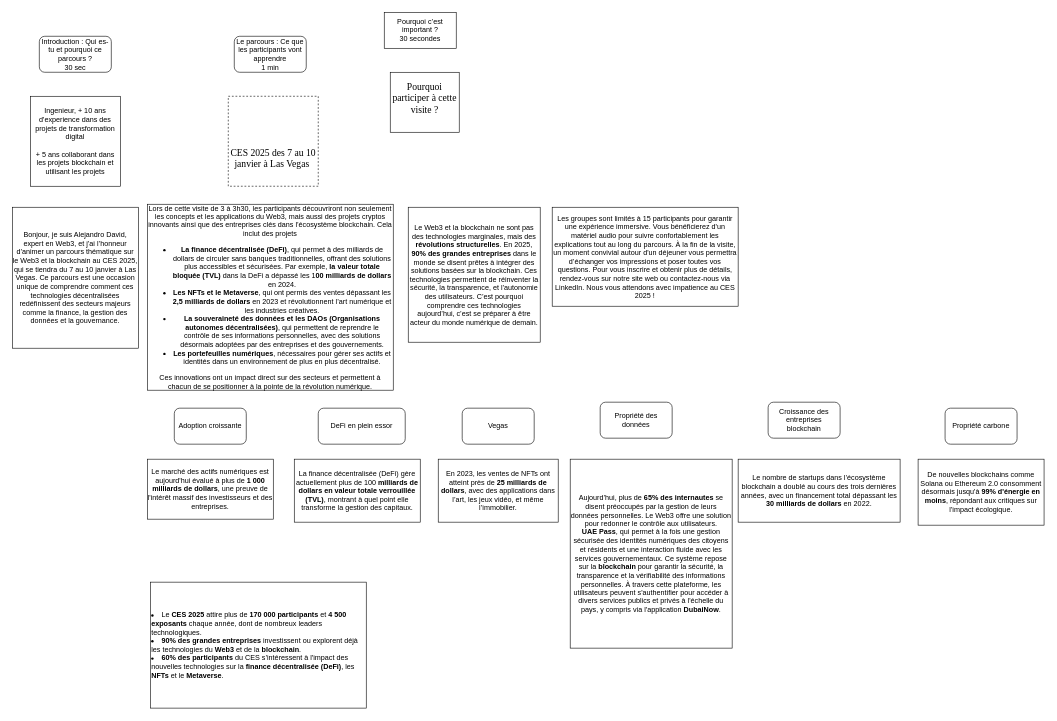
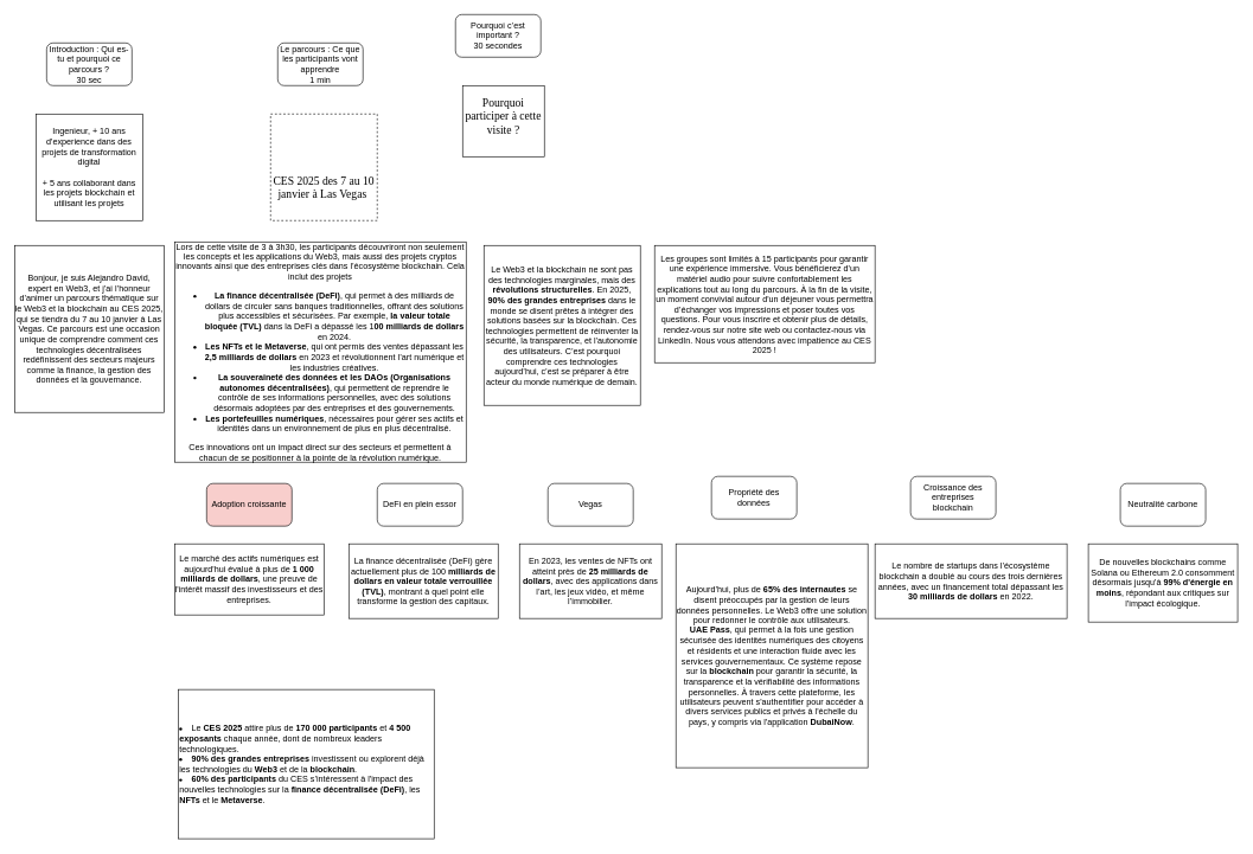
  <mxCell id="0" />
  <mxCell id="1" parent="0" />
  <mxCell id="2" value="Introduction : Qui es-tu et pourquoi ce parcours ?&lt;div&gt;30 sec&lt;/div&gt;" style="rounded=1;whiteSpace=wrap;html=1;" vertex="1" parent="1"><mxGeometry x="65" y="60" width="120" height="60" as="geometry" /></mxCell>
  <mxCell id="3" value="Ingenieur, + 10 ans d'experience dans des projets de transformation digital&lt;div&gt;&lt;br&gt;&lt;/div&gt;&lt;div&gt;+ 5 ans collaborant dans les projets blockchain et utilisant les projets&lt;/div&gt;" style="rounded=0;whiteSpace=wrap;html=1;" vertex="1" parent="1"><mxGeometry x="50" y="160" width="150" height="150" as="geometry" /></mxCell>
  <mxCell id="4" value="&lt;br/&gt;&#09;&#09;&lt;br/&gt;&#09;&lt;br/&gt;&#09;&lt;br/&gt;&#09;&#09;&lt;div title=&quot;Page 1&quot; class=&quot;page&quot;&gt;&lt;br/&gt;&#09;&#09;&#09;&lt;div class=&quot;layoutArea&quot;&gt;&lt;br/&gt;&#09;&#09;&#09;&#09;&lt;div class=&quot;column&quot;&gt;&lt;br/&gt;&#09;&#09;&#09;&#09;&#09;&lt;p&gt;&lt;span style=&quot;font-size: 12.0pt; font-family: 'Aptos'&quot;&gt;CES 2025 des 7 au 10 janvier à Las Vegas&amp;nbsp;&lt;/span&gt;&lt;/p&gt;&lt;br/&gt;&#09;&#09;&#09;&#09;&lt;/div&gt;&lt;br/&gt;&#09;&#09;&#09;&lt;/div&gt;&lt;br/&gt;&#09;&#09;&lt;/div&gt;" style="rounded=0;whiteSpace=wrap;html=1;dashed=1;" vertex="1" parent="1"><mxGeometry x="380" y="160" width="150" height="150" as="geometry" /></mxCell>
  <mxCell id="5" value="&#10;&lt;span style=&quot;white-space: pre;&quot;&gt;&amp;nbsp;&amp;nbsp;&amp;nbsp;&amp;nbsp;&lt;/span&gt;&lt;span style=&quot;white-space: pre;&quot;&gt;&amp;nbsp;&amp;nbsp;&amp;nbsp;&amp;nbsp;&lt;/span&gt;&lt;div title=&quot;Page 1&quot; class=&quot;page&quot;&gt;&#10;&lt;span style=&quot;white-space: pre;&quot;&gt;&amp;nbsp;&amp;nbsp;&amp;nbsp;&amp;nbsp;&lt;/span&gt;&lt;span style=&quot;white-space: pre;&quot;&gt;&amp;nbsp;&amp;nbsp;&amp;nbsp;&amp;nbsp;&lt;/span&gt;&lt;span style=&quot;white-space: pre;&quot;&gt;&amp;nbsp;&amp;nbsp;&amp;nbsp;&amp;nbsp;&lt;/span&gt;&lt;div class=&quot;layoutArea&quot;&gt;&#10;&lt;span style=&quot;white-space: pre;&quot;&gt;&amp;nbsp;&amp;nbsp;&amp;nbsp;&amp;nbsp;&lt;/span&gt;&lt;span style=&quot;white-space: pre;&quot;&gt;&amp;nbsp;&amp;nbsp;&amp;nbsp;&amp;nbsp;&lt;/span&gt;&lt;span style=&quot;white-space: pre;&quot;&gt;&amp;nbsp;&amp;nbsp;&amp;nbsp;&amp;nbsp;&lt;/span&gt;&lt;span style=&quot;white-space: pre;&quot;&gt;&amp;nbsp;&amp;nbsp;&amp;nbsp;&amp;nbsp;&lt;/span&gt;&lt;div class=&quot;column&quot;&gt;&#10;&lt;span style=&quot;white-space: pre;&quot;&gt;&amp;nbsp;&amp;nbsp;&amp;nbsp;&amp;nbsp;&lt;/span&gt;&lt;span style=&quot;white-space: pre;&quot;&gt;&amp;nbsp;&amp;nbsp;&amp;nbsp;&amp;nbsp;&lt;/span&gt;&lt;span style=&quot;white-space: pre;&quot;&gt;&amp;nbsp;&amp;nbsp;&amp;nbsp;&amp;nbsp;&lt;/span&gt;&lt;span style=&quot;white-space: pre;&quot;&gt;&amp;nbsp;&amp;nbsp;&amp;nbsp;&amp;nbsp;&lt;/span&gt;&lt;span style=&quot;white-space: pre;&quot;&gt;&amp;nbsp;&amp;nbsp;&amp;nbsp;&amp;nbsp;&lt;/span&gt;&lt;p&gt;&lt;span style=&quot;font-size: 12.0pt; font-family: 'Aptos'&quot;&gt;Pourquoi participer à cette visite&lt;/span&gt;&lt;span style=&quot;font-size: 12.0pt; font-family: 'ArialMT'&quot;&gt; &lt;/span&gt;&lt;span style=&quot;font-size: 12.0pt; font-family: 'Aptos'&quot;&gt;?&#10;&lt;/span&gt;&lt;/p&gt;&#10;&lt;span style=&quot;white-space: pre;&quot;&gt;&amp;nbsp;&amp;nbsp;&amp;nbsp;&amp;nbsp;&lt;/span&gt;&lt;span style=&quot;white-space: pre;&quot;&gt;&amp;nbsp;&amp;nbsp;&amp;nbsp;&amp;nbsp;&lt;/span&gt;&lt;span style=&quot;white-space: pre;&quot;&gt;&amp;nbsp;&amp;nbsp;&amp;nbsp;&amp;nbsp;&lt;/span&gt;&lt;span style=&quot;white-space: pre;&quot;&gt;&amp;nbsp;&amp;nbsp;&amp;nbsp;&amp;nbsp;&lt;/span&gt;&lt;/div&gt;&#10;&lt;span style=&quot;white-space: pre;&quot;&gt;&amp;nbsp;&amp;nbsp;&amp;nbsp;&amp;nbsp;&lt;/span&gt;&lt;span style=&quot;white-space: pre;&quot;&gt;&amp;nbsp;&amp;nbsp;&amp;nbsp;&amp;nbsp;&lt;/span&gt;&lt;span style=&quot;white-space: pre;&quot;&gt;&amp;nbsp;&amp;nbsp;&amp;nbsp;&amp;nbsp;&lt;/span&gt;&lt;/div&gt;&#10;&lt;span style=&quot;white-space: pre;&quot;&gt;&amp;nbsp;&amp;nbsp;&amp;nbsp;&amp;nbsp;&lt;/span&gt;&lt;span style=&quot;white-space: pre;&quot;&gt;&amp;nbsp;&amp;nbsp;&amp;nbsp;&amp;nbsp;&lt;/span&gt;&lt;/div&gt;&#10;&lt;span style=&quot;white-space: pre;&quot;&gt;&amp;nbsp;&amp;nbsp;&amp;nbsp;&amp;nbsp;&lt;/span&gt;&#10;" style="rounded=0;whiteSpace=wrap;html=1;" vertex="1" parent="1"><mxGeometry x="650" y="120" width="115" height="100" as="geometry" /></mxCell>
  <mxCell id="6" value="Le parcours : Ce que les participants vont apprendre&lt;div&gt;1 min&lt;/div&gt;" style="rounded=1;whiteSpace=wrap;html=1;" vertex="1" parent="1"><mxGeometry x="390" y="60" width="120" height="60" as="geometry" /></mxCell>
- <mxCell id="7" value="Pourquoi c’est important ?&lt;div&gt;30 secondes&lt;/div&gt;" style="whiteSpace=wrap;html=1;rounded=0;" vertex="1" parent="1"><mxGeometry x="640" y="20" width="120" height="60" as="geometry" /></mxCell>
- <mxCell id="8" value="Adoption croissante" style="rounded=1;whiteSpace=wrap;html=1;" vertex="1" parent="1"><mxGeometry x="290" y="680" width="120" height="60" as="geometry" /></mxCell>
+ <mxCell id="7" value="Pourquoi c’est important ?&lt;div&gt;30 secondes&lt;/div&gt;" style="rounded=1;whiteSpace=wrap;html=1;" vertex="1" parent="1"><mxGeometry x="640" y="20" width="120" height="60" as="geometry" /></mxCell>
+ <mxCell id="8" value="Adoption croissante" style="rounded=1;whiteSpace=wrap;html=1;fillColor=#f8cecc;" vertex="1" parent="1"><mxGeometry x="290" y="680" width="120" height="60" as="geometry" /></mxCell>
  <mxCell id="9" value="&lt;meta charset=&quot;utf-8&quot;&gt;Le marché des actifs numériques est aujourd'hui évalué à plus de &lt;strong&gt;1 000 milliards de dollars&lt;/strong&gt;, une preuve de l'intérêt massif des investisseurs et des entreprises." style="rounded=0;whiteSpace=wrap;html=1;" vertex="1" parent="1"><mxGeometry x="245" y="765" width="210" height="100" as="geometry" /></mxCell>
  <mxCell id="10" value="La finance décentralisée (DeFi) gère actuellement plus de 100&lt;strong&gt;&amp;nbsp;milliards de dollars en valeur totale verrouillée (TVL)&lt;/strong&gt;, montrant à quel point elle transforme la gestion des capitaux." style="rounded=0;whiteSpace=wrap;html=1;" vertex="1" parent="1"><mxGeometry x="490" y="765" width="210" height="105" as="geometry" /></mxCell>
  <mxCell id="11" value="&lt;meta charset=&quot;utf-8&quot;&gt;En 2023, les ventes de NFTs ont atteint près de &lt;strong&gt;25 milliards de dollars&lt;/strong&gt;, avec des applications dans l’art, les jeux vidéo, et même l’immobilier." style="rounded=0;whiteSpace=wrap;html=1;" vertex="1" parent="1"><mxGeometry x="730" y="765" width="200" height="105" as="geometry" /></mxCell>
  <mxCell id="12" value="Aujourd’hui, plus de &lt;strong&gt;65% des internautes&lt;/strong&gt; se disent préoccupés par la gestion de leurs données personnelles. Le Web3 offre une solution pour redonner le contrôle aux utilisateurs.&lt;div&gt;&lt;strong&gt;UAE Pass&lt;/strong&gt;, qui permet à la fois une gestion sécurisée des identités numériques des citoyens et résidents et une interaction fluide avec les services gouvernementaux. Ce système repose sur la &lt;strong&gt;blockchain&lt;/strong&gt; pour garantir la sécurité, la transparence et la vérifiabilité des informations personnelles. À travers cette plateforme, les utilisateurs peuvent s'authentifier pour accéder à divers services publics et privés à l'échelle du pays, y compris via l'application &lt;strong&gt;DubaiNow&lt;/strong&gt;.&lt;/div&gt;" style="rounded=0;whiteSpace=wrap;html=1;" vertex="1" parent="1"><mxGeometry x="950" y="765" width="270" height="315" as="geometry" /></mxCell>
  <mxCell id="13" value="&lt;meta charset=&quot;utf-8&quot;&gt;Le nombre de startups dans l’écosystème blockchain a doublé au cours des trois dernières années, avec un financement total dépassant les &lt;strong&gt;30 milliards de dollars&lt;/strong&gt; en 2022." style="rounded=0;whiteSpace=wrap;html=1;" vertex="1" parent="1"><mxGeometry x="1230" y="765" width="270" height="105" as="geometry" /></mxCell>
  <mxCell id="14" value="&lt;meta charset=&quot;utf-8&quot;&gt;De nouvelles blockchains comme Solana ou Ethereum 2.0 consomment désormais jusqu'à &lt;strong&gt;99% d'énergie en moins&lt;/strong&gt;, répondant aux critiques sur l’impact écologique." style="rounded=0;whiteSpace=wrap;html=1;" vertex="1" parent="1"><mxGeometry x="1530" y="765" width="210" height="110" as="geometry" /></mxCell>
- <mxCell id="15" value="&lt;meta charset=&quot;utf-8&quot;&gt;DeFi en plein essor" style="rounded=1;whiteSpace=wrap;html=1;" vertex="1" parent="1"><mxGeometry x="530" y="680" width="145" height="60" as="geometry" /></mxCell>
+ <mxCell id="15" value="&lt;meta charset=&quot;utf-8&quot;&gt;DeFi en plein essor" style="rounded=1;whiteSpace=wrap;html=1;" vertex="1" parent="1"><mxGeometry x="530" y="680" width="120" height="60" as="geometry" /></mxCell>
  <mxCell id="16" value="&lt;meta charset=&quot;utf-8&quot;&gt;Vegas" style="rounded=1;whiteSpace=wrap;html=1;" vertex="1" parent="1"><mxGeometry x="770" y="680" width="120" height="60" as="geometry" /></mxCell>
  <mxCell id="17" value="&lt;meta charset=&quot;utf-8&quot;&gt;Propriété des données" style="rounded=1;whiteSpace=wrap;html=1;" vertex="1" parent="1"><mxGeometry x="1000" y="670" width="120" height="60" as="geometry" /></mxCell>
  <mxCell id="18" value="&lt;meta charset=&quot;utf-8&quot;&gt;Croissance des entreprises blockchain" style="rounded=1;whiteSpace=wrap;html=1;" vertex="1" parent="1"><mxGeometry x="1280" y="670" width="120" height="60" as="geometry" /></mxCell>
- <mxCell id="19" value="&lt;meta charset=&quot;utf-8&quot;&gt;Propriété carbone" style="rounded=1;whiteSpace=wrap;html=1;" vertex="1" parent="1"><mxGeometry x="1575" y="680" width="120" height="60" as="geometry" /></mxCell>
+ <mxCell id="19" value="&lt;meta charset=&quot;utf-8&quot;&gt;Neutralité carbone" style="rounded=1;whiteSpace=wrap;html=1;" vertex="1" parent="1"><mxGeometry x="1575" y="680" width="120" height="60" as="geometry" /></mxCell>
  <mxCell id="20" value="&lt;li&gt;Le &lt;strong&gt;CES 2025&lt;/strong&gt; attire plus de &lt;strong&gt;170 000 participants&lt;/strong&gt; et &lt;strong&gt;4 500 exposants&lt;/strong&gt; chaque année, dont de nombreux leaders technologiques.&lt;/li&gt;&lt;li&gt;&lt;strong&gt;90% des grandes entreprises&lt;/strong&gt; investissent ou explorent déjà les technologies du &lt;strong&gt;Web3&lt;/strong&gt; et de la &lt;strong&gt;blockchain&lt;/strong&gt;.&lt;/li&gt;&lt;li&gt;&lt;strong&gt;60% des participants&lt;/strong&gt; du CES s’intéressent à l'impact des nouvelles technologies sur la &lt;strong&gt;finance décentralisée (DeFi)&lt;/strong&gt;, les &lt;strong&gt;NFTs&lt;/strong&gt; et le &lt;strong&gt;Metaverse&lt;/strong&gt;.&lt;/li&gt;" style="rounded=0;whiteSpace=wrap;html=1;align=left;" vertex="1" parent="1"><mxGeometry x="250" y="970" width="360" height="210" as="geometry" /></mxCell>
  <mxCell id="21" value="Bonjour, je suis Alejandro David, expert en Web3, et j’ai l’honneur d’animer un parcours thématique sur le Web3 et la blockchain au CES 2025, qui se tiendra du 7 au 10 janvier à Las Vegas. Ce parcours est une occasion unique de comprendre comment ces technologies décentralisées redéfinissent des secteurs majeurs comme la finance, la gestion des données et la gouvernance." style="rounded=0;whiteSpace=wrap;html=1;" vertex="1" parent="1"><mxGeometry x="20" y="345" width="210" height="235" as="geometry" /></mxCell>
  <mxCell id="22" value="Le Web3 et la blockchain ne sont pas des technologies marginales, mais des &lt;strong&gt;révolutions structurelles&lt;/strong&gt;. En 2025, &lt;strong&gt;90% des grandes entreprises&lt;/strong&gt; dans le monde se disent prêtes à intégrer des solutions basées sur la blockchain. Ces technologies permettent de réinventer la sécurité, la transparence, et l’autonomie des utilisateurs. C’est pourquoi comprendre ces technologies aujourd’hui, c’est se préparer à être acteur du monde numérique de demain." style="rounded=0;whiteSpace=wrap;html=1;" vertex="1" parent="1"><mxGeometry x="680" y="345" width="220" height="225" as="geometry" /></mxCell>
  <mxCell id="23" value="Les groupes sont limités à 15 participants pour garantir une expérience immersive. Vous bénéficierez d'un matériel audio pour suivre confortablement les explications tout au long du parcours. À la fin de la visite, un moment convivial autour d'un déjeuner vous permettra d’échanger vos impressions et poser toutes vos questions. Pour vous inscrire et obtenir plus de détails, rendez-vous sur notre site web ou contactez-nous via LinkedIn. Nous vous attendons avec impatience au CES 2025 !" style="rounded=0;whiteSpace=wrap;html=1;" vertex="1" parent="1"><mxGeometry x="920" y="345" width="310" height="165" as="geometry" /></mxCell>
  <mxCell id="24" value="&lt;p&gt;Lors de cette visite de 3 à 3h30,&amp;nbsp;&lt;span style=&quot;background-color: initial;&quot;&gt;les participants découvriront non seulement les concepts et les applications du Web3, mais aussi des projets cryptos innovants ainsi que des entreprises clés dans l’écosystème blockchain.&amp;nbsp;&lt;/span&gt;&lt;span style=&quot;background-color: initial;&quot;&gt;Cela inclut des projets&lt;/span&gt;&lt;/p&gt;&lt;ul&gt;&lt;li&gt;&lt;strong&gt;La finance décentralisée (DeFi)&lt;/strong&gt;, qui permet à des milliards de dollars de circuler sans banques traditionnelles, offrant des solutions plus accessibles et sécurisées. Par exemple, &lt;strong&gt;la valeur totale bloquée (TVL)&lt;/strong&gt; dans la DeFi a dépassé les 1&lt;strong&gt;00 milliards de dollars&lt;/strong&gt; en 2024.&lt;/li&gt;&lt;li&gt;&lt;strong&gt;Les NFTs et le Metaverse&lt;/strong&gt;, qui ont permis des ventes dépassant les &lt;strong&gt;2,5 milliards de dollars&lt;/strong&gt; en 2023 et révolutionnent l’art numérique et les industries créatives.&lt;/li&gt;&lt;li&gt;&lt;strong&gt;La souveraineté des données et les DAOs (Organisations autonomes décentralisées)&lt;/strong&gt;, qui permettent de reprendre le contrôle de ses informations personnelles, avec des solutions désormais adoptées par des entreprises et des gouvernements.&lt;/li&gt;&lt;li&gt;&lt;strong&gt;Les portefeuilles numériques&lt;/strong&gt;, nécessaires pour gérer ses actifs et identités dans un environnement de plus en plus décentralisé.&lt;/li&gt;&lt;/ul&gt;&lt;p&gt;Ces innovations ont un impact direct sur des secteurs et permettent à chacun de se positionner à la pointe de la révolution numérique.&lt;/p&gt;" style="rounded=0;whiteSpace=wrap;html=1;" vertex="1" parent="1"><mxGeometry x="245" y="340" width="410" height="310" as="geometry" /></mxCell>
